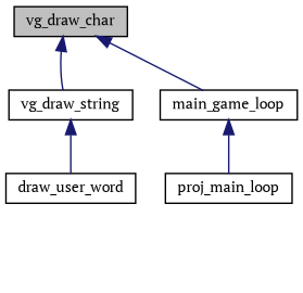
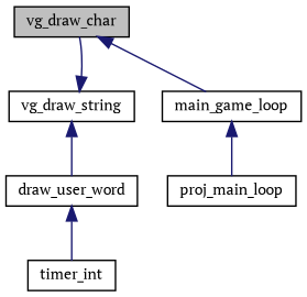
  digraph {
    fontname="PT Serif"
    rankdir=TB
    node [color=black fillcolor=white fontname="PT Serif" fontsize=10 shape=record style=filled]
    edge [color=midnightblue dir=back fontname="PT Serif" fontsize=10 labelfontname=Helvetica labelfontsize=10 style=solid]
    n1 [fillcolor=grey75 fontcolor=black height=0.2 label=vg_draw_char width=0.4]
    n2 [height=0.2 label=vg_draw_string width=0.4]
    n3 [height=0.2 label=main_game_loop width=0.4]
    n4 [height=0.2 label=draw_user_word width=0.4]
+   n5 [height=0.2 label=timer_int width=0.4]
    n6 [height=0.2 label=proj_main_loop width=0.4]
-   n1 -> n2
+   n2 -> n1
    n1 -> n3
    n2 -> n4
    n3 -> n6
+   n4 -> n5
  }
